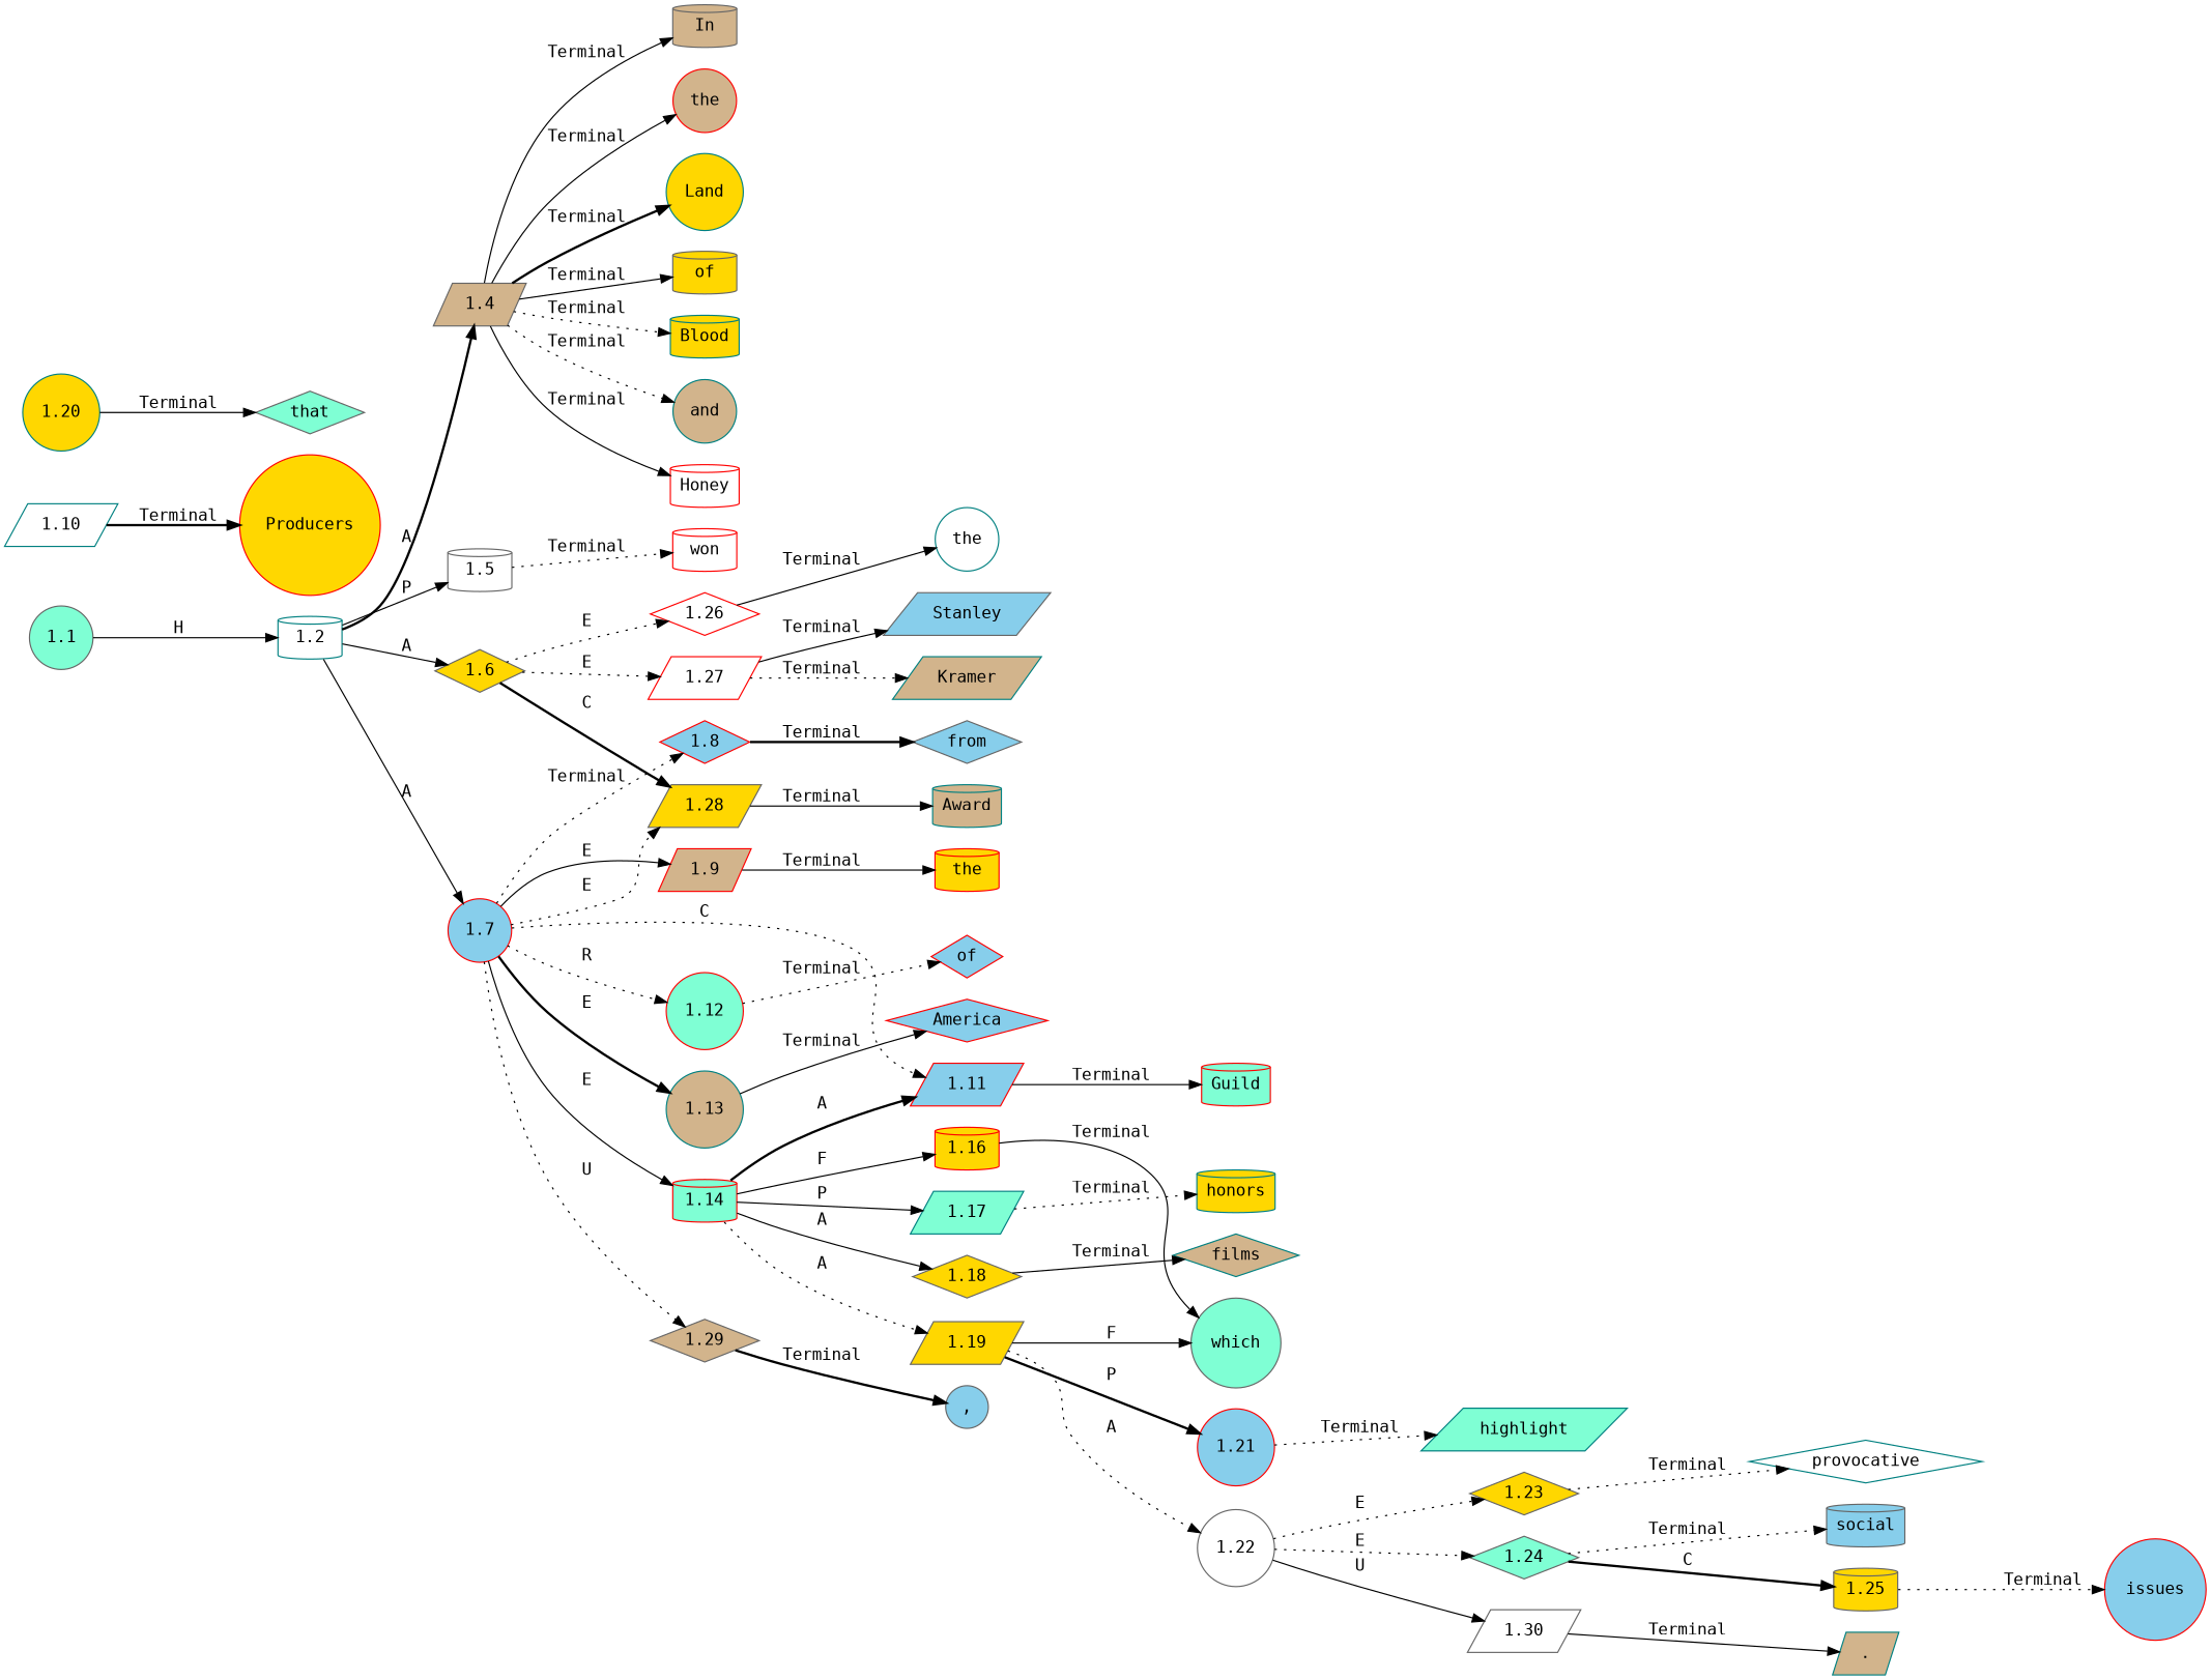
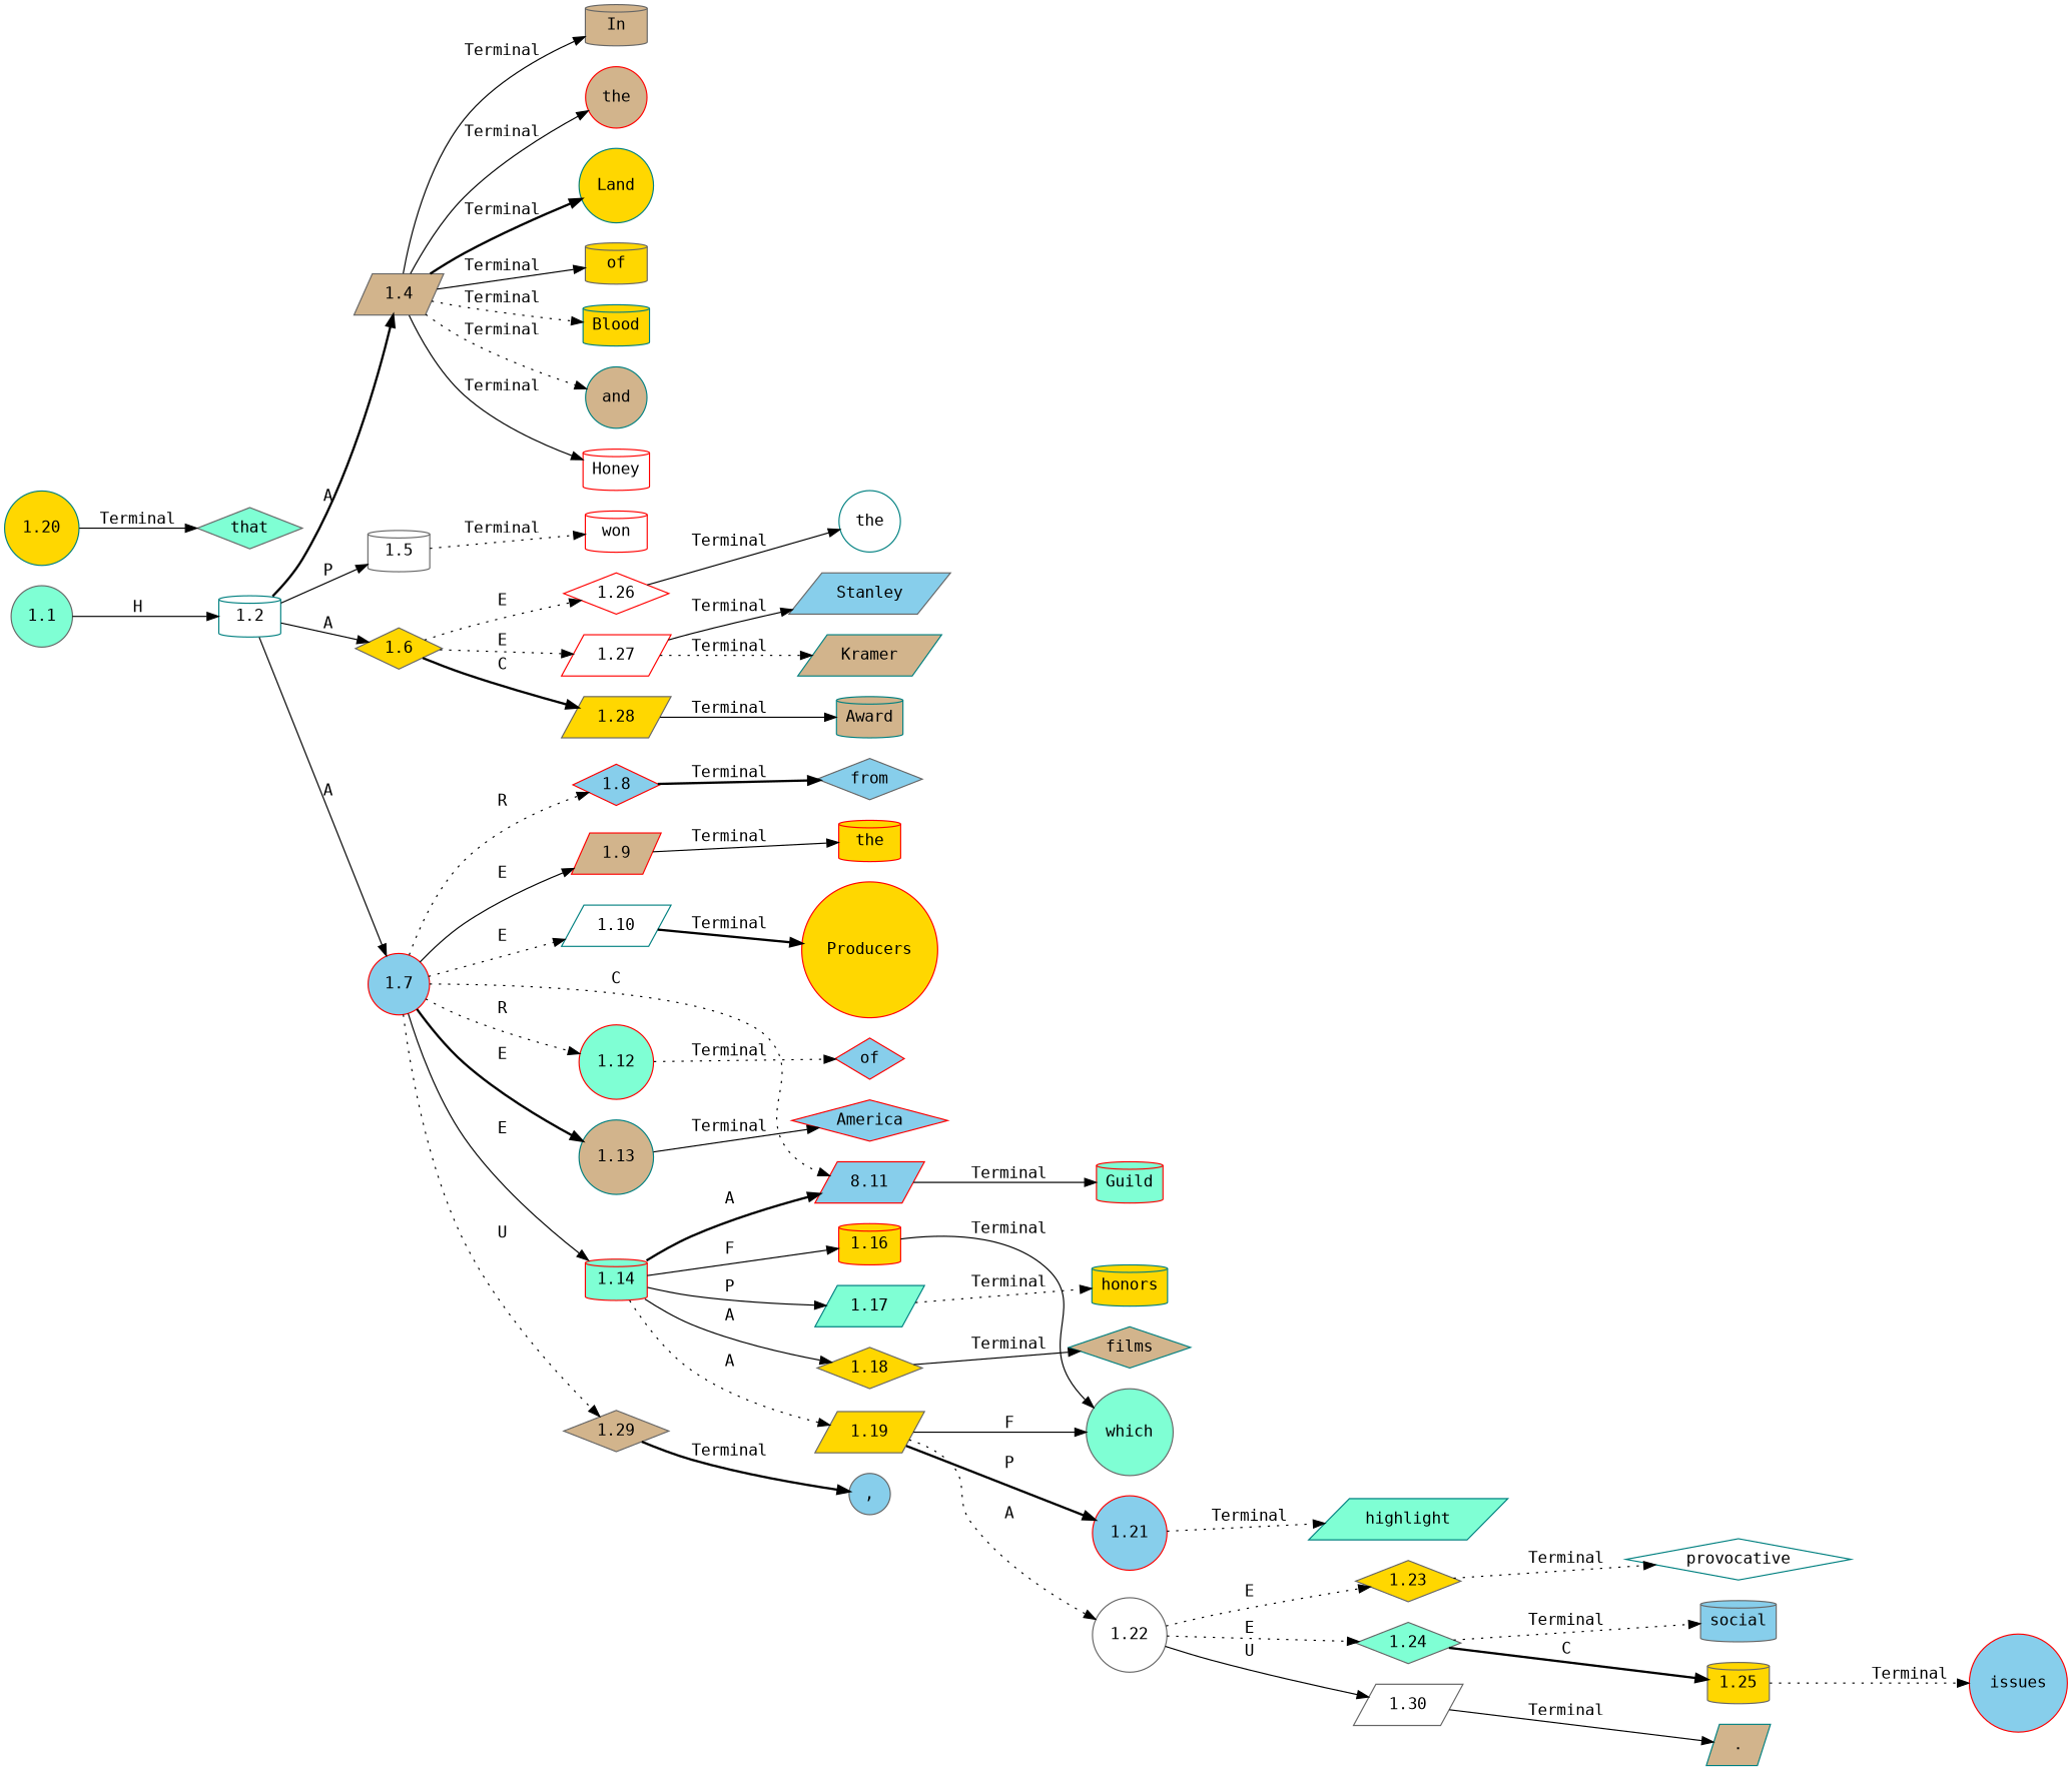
  digraph {
    fontname="DejaVu Sans Mono"
    rankdir=LR
    node [color=gray40 fillcolor=gold fontname="DejaVu Sans Mono" ordering=out shape=cylinder style=filled]
    edge [fontname="DejaVu Sans Mono" ordering=out style=solid]
    n1 [fillcolor=tan label=In]
    n2 [fillcolor=skyblue label=Stanley shape=parallelogram]
    n3 [color=teal fillcolor=tan label=Kramer shape=parallelogram]
    n4 [color=teal fillcolor=tan label=Award]
    n5 [fillcolor=skyblue label=from shape=diamond]
    n6 [color=red label=the]
    n7 [color=red label=Producers shape=circle]
    n8 [color=red fillcolor=aquamarine label=Guild]
    n9 [color=red fillcolor=skyblue label=of shape=diamond]
    n10 [color=red fillcolor=skyblue label=America shape=diamond]
    n11 [fillcolor=skyblue label="," shape=circle]
    n12 [color=red fillcolor=tan label=the shape=circle]
    n13 [fillcolor=aquamarine label=which shape=circle]
    n14 [color=teal label=honors]
    n15 [color=teal fillcolor=tan label=films shape=diamond]
    n16 [fillcolor=aquamarine label=that shape=diamond]
    n17 [color=teal fillcolor=aquamarine label=highlight shape=parallelogram]
    n18 [color=teal fillcolor=white label=provocative shape=diamond]
    n19 [fillcolor=skyblue label=social]
    n20 [color=red fillcolor=skyblue label=issues shape=circle]
    n21 [color=teal fillcolor=tan label="." shape=parallelogram]
    n22 [color=teal label=Land shape=circle]
    n23 [label=of]
    n24 [color=teal label=Blood]
    n25 [color=teal fillcolor=tan label=and shape=circle]
    n26 [color=red fillcolor=white label=Honey]
    n27 [color=red fillcolor=white label=won]
    n28 [color=teal fillcolor=white label=the shape=circle]
    n29 [fillcolor=aquamarine label=1.1 shape=circle]
    n30 [color=teal fillcolor=white label=1.2]
    n31 [fillcolor=tan label=1.4 shape=parallelogram]
    n32 [fillcolor=white label=1.5]
    n33 [label=1.6 shape=diamond]
    n34 [color=red fillcolor=skyblue label=1.7 shape=circle]
    n35 [color=red fillcolor=white label=1.26 shape=diamond]
    n36 [color=red fillcolor=white label=1.27 shape=parallelogram]
    n37 [label=1.28 shape=parallelogram]
    n38 [color=red fillcolor=skyblue label=1.8 shape=diamond]
    n39 [color=red fillcolor=tan label=1.9 shape=parallelogram]
    n40 [color=teal fillcolor=white label=1.10 shape=parallelogram]
-   n41 [color=red fillcolor=skyblue label=1.11 shape=parallelogram]
+   n41 [color=red fillcolor=skyblue label=8.11 shape=parallelogram]
    n42 [color=red fillcolor=aquamarine label=1.12 shape=circle]
    n43 [color=teal fillcolor=tan label=1.13 shape=circle]
    n44 [color=red fillcolor=aquamarine label=1.14]
    n45 [fillcolor=tan label=1.29 shape=diamond]
    n46 [color=red label=1.16]
    n47 [color=teal fillcolor=aquamarine label=1.17 shape=parallelogram]
    n48 [label=1.18 shape=diamond]
    n49 [label=1.19 shape=parallelogram]
    n50 [color=red fillcolor=skyblue label=1.21 shape=circle]
    n51 [fillcolor=white label=1.22 shape=circle]
    n52 [color=teal label=1.20 shape=circle]
    n53 [label=1.23 shape=diamond]
    n54 [fillcolor=aquamarine label=1.24 shape=diamond]
    n55 [fillcolor=white label=1.30 shape=parallelogram]
    n56 [label=1.25]
    n29 -> n30 [label=H]
    n30 -> n31 [label=A style=bold]
    n30 -> n32 [label=P]
    n30 -> n33 [label=A]
    n30 -> n34 [label=A]
    n31 -> n1 [label=Terminal]
    n31 -> n12 [label=Terminal]
    n31 -> n22 [label=Terminal style=bold]
    n31 -> n23 [label=Terminal]
    n31 -> n24 [label=Terminal style=dotted]
    n31 -> n25 [label=Terminal style=dotted]
    n31 -> n26 [label=Terminal]
    n32 -> n27 [label=Terminal style=dotted]
    n33 -> n35 [label=E style=dotted]
    n33 -> n36 [label=E style=dotted]
    n33 -> n37 [label=C style=bold]
-   n34 -> n38 [label=Terminal style=dotted]
+   n34 -> n38 [label=R style=dotted]
    n34 -> n39 [label=E]
-   n34 -> n37 [label=E style=dotted]
+   n34 -> n40 [label=E style=dotted]
    n34 -> n41 [label=C style=dotted]
    n34 -> n42 [label=R style=dotted]
    n34 -> n43 [label=E style=bold]
    n34 -> n44 [label=E]
    n34 -> n45 [label=U style=dotted]
    n35 -> n28 [label=Terminal]
    n36 -> n2 [label=Terminal]
    n36 -> n3 [label=Terminal style=dotted]
    n37 -> n4 [label=Terminal]
    n38 -> n5 [label=Terminal style=bold]
    n39 -> n6 [label=Terminal]
    n40 -> n7 [label=Terminal style=bold]
    n41 -> n8 [label=Terminal]
    n42 -> n9 [label=Terminal style=dotted]
    n43 -> n10 [label=Terminal]
    n44 -> n41 [label=A style=bold]
    n44 -> n46 [label=F]
    n44 -> n47 [label=P]
    n44 -> n48 [label=A]
    n44 -> n49 [label=A style=dotted]
    n45 -> n11 [label=Terminal style=bold]
    n46 -> n13 [label=Terminal]
    n47 -> n14 [label=Terminal style=dotted]
    n48 -> n15 [label=Terminal]
    n49 -> n13 [label=F]
    n49 -> n50 [label=P style=bold]
    n49 -> n51 [label=A style=dotted]
    n50 -> n17 [label=Terminal style=dotted]
    n51 -> n53 [label=E style=dotted]
    n51 -> n54 [label=E style=dotted]
    n51 -> n55 [label=U]
    n52 -> n16 [label=Terminal]
    n53 -> n18 [label=Terminal style=dotted]
    n54 -> n19 [label=Terminal style=dotted]
    n54 -> n56 [label=C style=bold]
    n55 -> n21 [label=Terminal]
    n56 -> n20 [label=Terminal style=dotted]
  }
